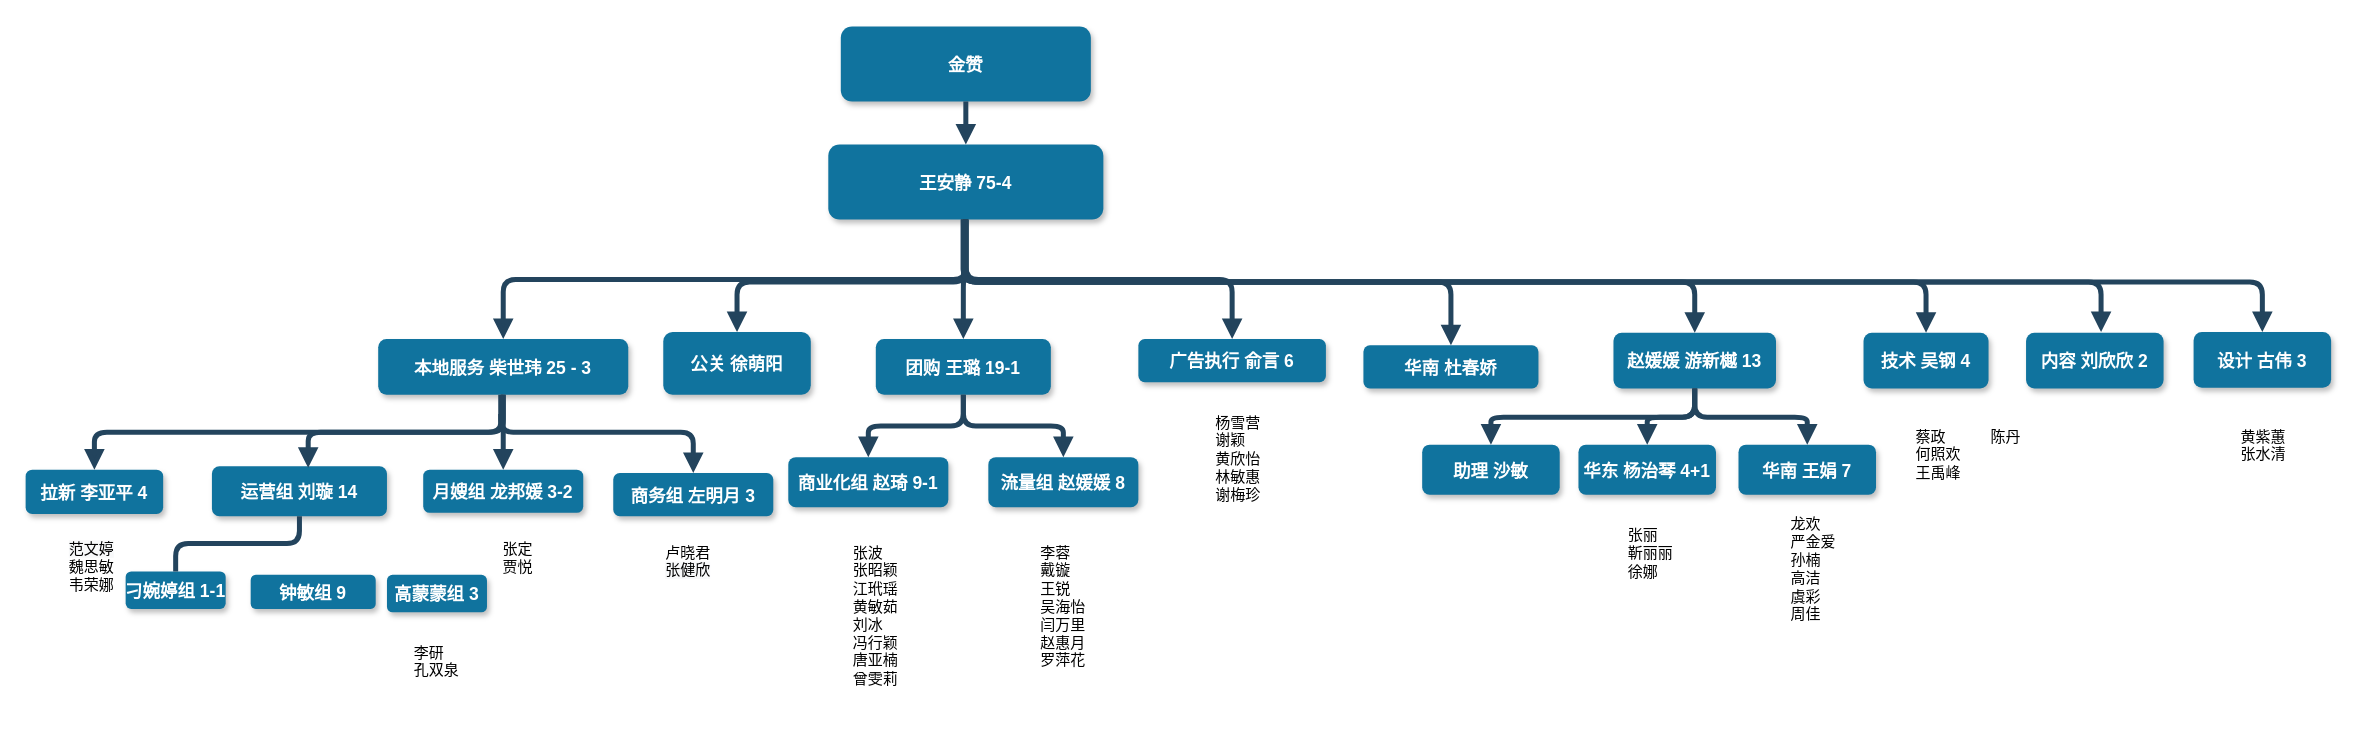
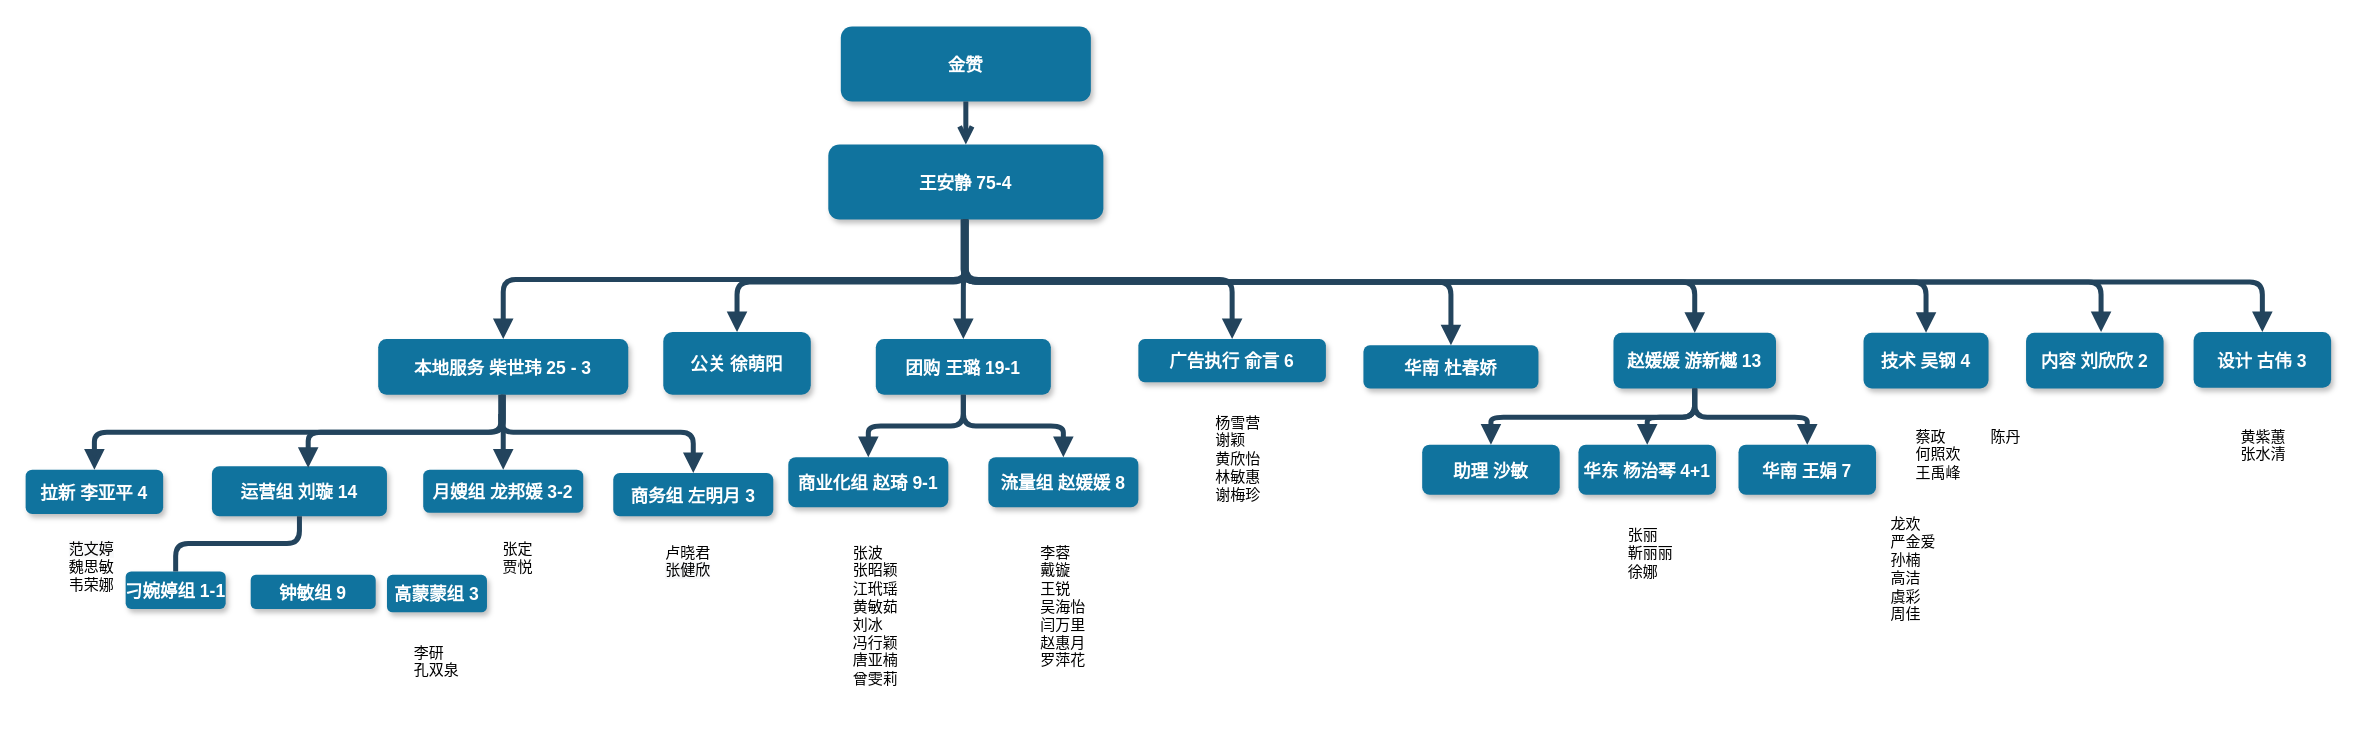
  <mxCell id="0" />
  <mxCell id="1" parent="0" />
  <mxCell id="2" value="金赞" style="rounded=1;fillColor=#10739E;strokeColor=none;shadow=1;gradientColor=none;fontStyle=1;fontColor=#FFFFFF;fontSize=14;" parent="1" vertex="1"><mxGeometry x="672" y="20.5" width="200" height="60" as="geometry" /></mxCell>
  <mxCell id="3" value="王安静 75-4" style="rounded=1;fillColor=#10739E;strokeColor=none;shadow=1;gradientColor=none;fontStyle=1;fontColor=#FFFFFF;fontSize=14;" parent="1" vertex="1"><mxGeometry x="662" y="115" width="220" height="60" as="geometry" /></mxCell>
  <mxCell id="4" value="本地服务 柴世玮 25 - 3" style="rounded=1;fillColor=#10739E;strokeColor=none;shadow=1;gradientColor=none;fontStyle=1;fontColor=#FFFFFF;fontSize=14;" parent="1" vertex="1"><mxGeometry x="302" y="270.5" width="200" height="44.5" as="geometry" /></mxCell>
  <mxCell id="5" value="团购 王璐 19-1" style="rounded=1;fillColor=#10739E;strokeColor=none;shadow=1;gradientColor=none;fontStyle=1;fontColor=#FFFFFF;fontSize=14;" parent="1" vertex="1"><mxGeometry x="700" y="270.5" width="140" height="44.5" as="geometry" /></mxCell>
  <mxCell id="6" value="广告执行 俞言 6" style="rounded=1;fillColor=#10739E;strokeColor=none;shadow=1;gradientColor=none;fontStyle=1;fontColor=#FFFFFF;fontSize=14;" parent="1" vertex="1"><mxGeometry x="910" y="270.5" width="150" height="34.5" as="geometry" /></mxCell>
  <mxCell id="7" value="华南 杜春娇" style="rounded=1;fillColor=#10739E;strokeColor=none;shadow=1;gradientColor=none;fontStyle=1;fontColor=#FFFFFF;fontSize=14;" parent="1" vertex="1"><mxGeometry x="1090" y="275.5" width="140" height="34.5" as="geometry" /></mxCell>
  <mxCell id="8" value="拉新 李亚平 4" style="rounded=1;fillColor=#10739E;strokeColor=none;shadow=1;gradientColor=none;fontStyle=1;fontColor=#FFFFFF;fontSize=14;" parent="1" vertex="1"><mxGeometry x="20" y="375" width="110" height="35.5" as="geometry" /></mxCell>
  <mxCell id="9" value="运营组 刘璇 14" style="rounded=1;fillColor=#10739E;strokeColor=none;shadow=1;gradientColor=none;fontStyle=1;fontColor=#FFFFFF;fontSize=14;" parent="1" vertex="1"><mxGeometry x="169" y="372.25" width="140" height="40" as="geometry" /></mxCell>
  <mxCell id="10" value="刁婉婷组 1-1" style="rounded=1;fillColor=#10739E;strokeColor=none;shadow=1;gradientColor=none;fontStyle=1;fontColor=#FFFFFF;fontSize=14;" parent="1" vertex="1"><mxGeometry x="100" y="456.38" width="80" height="30" as="geometry" /></mxCell>
  <mxCell id="11" value="钟敏组 9" style="rounded=1;fillColor=#10739E;strokeColor=none;shadow=1;gradientColor=none;fontStyle=1;fontColor=#FFFFFF;fontSize=14;" parent="1" vertex="1"><mxGeometry x="200" y="459.13" width="100" height="27.25" as="geometry" /></mxCell>
  <mxCell id="12" value="月嫂组 龙邦媛 3-2" style="rounded=1;fillColor=#10739E;strokeColor=none;shadow=1;gradientColor=none;fontStyle=1;fontColor=#FFFFFF;fontSize=14;" parent="1" vertex="1"><mxGeometry x="338" y="375" width="128" height="34.5" as="geometry" /></mxCell>
  <mxCell id="13" value="商业化组 赵琦 9-1" style="rounded=1;fillColor=#10739E;strokeColor=none;shadow=1;gradientColor=none;fontStyle=1;fontColor=#FFFFFF;fontSize=14;" parent="1" vertex="1"><mxGeometry x="630" y="365" width="128" height="40" as="geometry" /></mxCell>
- <mxCell id="14" value="" style="edgeStyle=elbowEdgeStyle;elbow=vertical;strokeWidth=4;endArrow=block;endFill=1;fontStyle=1;strokeColor=#23445D;" parent="1" source="2" target="3" edge="1"><mxGeometry x="22" y="165.5" width="100" height="100" as="geometry"><mxPoint x="22" y="80.5" as="sourcePoint" /><mxPoint x="122" y="-19.5" as="targetPoint" /></mxGeometry></mxCell>
+ <mxCell id="14" value="" style="edgeStyle=elbowEdgeStyle;elbow=vertical;strokeWidth=4;endArrow=open;endFill=1;fontStyle=1;strokeColor=#23445D;" parent="1" source="2" target="3" edge="1"><mxGeometry x="22" y="165.5" width="100" height="100" as="geometry"><mxPoint x="22" y="80.5" as="sourcePoint" /><mxPoint x="122" y="-19.5" as="targetPoint" /></mxGeometry></mxCell>
  <mxCell id="15" value="" style="edgeStyle=elbowEdgeStyle;elbow=vertical;strokeWidth=4;endArrow=block;endFill=1;fontStyle=1;strokeColor=#23445D;" parent="1" source="3" target="5" edge="1"><mxGeometry x="22" y="165.5" width="100" height="100" as="geometry"><mxPoint x="22" y="80.5" as="sourcePoint" /><mxPoint x="122" y="-19.5" as="targetPoint" /></mxGeometry></mxCell>
  <mxCell id="16" value="" style="edgeStyle=elbowEdgeStyle;elbow=vertical;strokeWidth=4;endArrow=block;endFill=1;fontStyle=1;strokeColor=#23445D;" parent="1" source="3" target="4" edge="1"><mxGeometry x="22" y="165.5" width="100" height="100" as="geometry"><mxPoint x="22" y="80.5" as="sourcePoint" /><mxPoint x="122" y="-19.5" as="targetPoint" /></mxGeometry></mxCell>
  <mxCell id="17" value="" style="edgeStyle=elbowEdgeStyle;elbow=vertical;strokeWidth=4;endArrow=block;endFill=1;fontStyle=1;strokeColor=#23445D;" parent="1" source="3" target="6" edge="1"><mxGeometry x="22" y="165.5" width="100" height="100" as="geometry"><mxPoint x="22" y="80.5" as="sourcePoint" /><mxPoint x="122" y="-19.5" as="targetPoint" /></mxGeometry></mxCell>
  <mxCell id="18" value="" style="edgeStyle=elbowEdgeStyle;elbow=vertical;strokeWidth=4;endArrow=none;endFill=1;fontStyle=1;strokeColor=#23445D;exitX=0.5;exitY=1;exitDx=0;exitDy=0;" parent="1" source="9" target="10" edge="1"><mxGeometry x="62" y="185.5" width="100" height="100" as="geometry"><mxPoint x="62" y="100.5" as="sourcePoint" /><mxPoint x="162" y="0.5" as="targetPoint" /></mxGeometry></mxCell>
  <mxCell id="19" value="" style="edgeStyle=elbowEdgeStyle;elbow=vertical;strokeWidth=4;endArrow=block;endFill=1;fontStyle=1;strokeColor=#23445D;exitX=0.5;exitY=1;exitDx=0;exitDy=0;entryX=0.5;entryY=0;entryDx=0;entryDy=0;" edge="1" parent="1" source="3" target="7"><mxGeometry x="32" y="175.5" width="100" height="100" as="geometry"><mxPoint x="770" y="225" as="sourcePoint" /><mxPoint x="1330" y="265" as="targetPoint" /></mxGeometry></mxCell>
  <mxCell id="20" value="高蒙蒙组 3" style="rounded=1;fillColor=#10739E;strokeColor=none;shadow=1;gradientColor=none;fontStyle=1;fontColor=#FFFFFF;fontSize=14;" vertex="1" parent="1"><mxGeometry x="309" y="459.13" width="80" height="30" as="geometry" /></mxCell>
  <mxCell id="21" value="流量组 赵媛媛 8" style="rounded=1;fillColor=#10739E;strokeColor=none;shadow=1;gradientColor=none;fontStyle=1;fontColor=#FFFFFF;fontSize=14;" vertex="1" parent="1"><mxGeometry x="790" y="365" width="120" height="40" as="geometry" /></mxCell>
  <mxCell id="22" value="赵媛媛 游新樾 13" style="rounded=1;fillColor=#10739E;strokeColor=none;shadow=1;gradientColor=none;fontStyle=1;fontColor=#FFFFFF;fontSize=14;" vertex="1" parent="1"><mxGeometry x="1290" y="265.5" width="130" height="44.5" as="geometry" /></mxCell>
  <mxCell id="23" value="技术 吴钢 4" style="rounded=1;fillColor=#10739E;strokeColor=none;shadow=1;gradientColor=none;fontStyle=1;fontColor=#FFFFFF;fontSize=14;" vertex="1" parent="1"><mxGeometry x="1490" y="265.5" width="100" height="44.5" as="geometry" /></mxCell>
  <mxCell id="24" value="华东 杨治琴 4+1" style="rounded=1;fillColor=#10739E;strokeColor=none;shadow=1;gradientColor=none;fontStyle=1;fontColor=#FFFFFF;fontSize=14;" vertex="1" parent="1"><mxGeometry x="1262" y="355" width="110" height="40" as="geometry" /></mxCell>
  <mxCell id="25" value="华南 王娟 7" style="rounded=1;fillColor=#10739E;strokeColor=none;shadow=1;gradientColor=none;fontStyle=1;fontColor=#FFFFFF;fontSize=14;" vertex="1" parent="1"><mxGeometry x="1390" y="355" width="110" height="40" as="geometry" /></mxCell>
  <mxCell id="26" value="助理 沙敏" style="rounded=1;fillColor=#10739E;strokeColor=none;shadow=1;gradientColor=none;fontStyle=1;fontColor=#FFFFFF;fontSize=14;" vertex="1" parent="1"><mxGeometry x="1137" y="355" width="110" height="40" as="geometry" /></mxCell>
  <mxCell id="27" value="" style="edgeStyle=elbowEdgeStyle;elbow=vertical;strokeWidth=4;endArrow=block;endFill=1;fontStyle=1;strokeColor=#23445D;exitX=0.5;exitY=1;exitDx=0;exitDy=0;entryX=0.5;entryY=0;entryDx=0;entryDy=0;" edge="1" parent="1" source="4" target="8"><mxGeometry x="-218" y="-109.5" width="100" height="100" as="geometry"><mxPoint x="372" y="375.5" as="sourcePoint" /><mxPoint x="80" y="360" as="targetPoint" /><Array as="points"><mxPoint x="240" y="345" /></Array></mxGeometry></mxCell>
  <mxCell id="28" value="" style="edgeStyle=elbowEdgeStyle;elbow=vertical;strokeWidth=4;endArrow=block;endFill=1;fontStyle=1;strokeColor=#23445D;exitX=0.5;exitY=1;exitDx=0;exitDy=0;entryX=0.55;entryY=0.033;entryDx=0;entryDy=0;entryPerimeter=0;" edge="1" parent="1" target="9"><mxGeometry x="-220" y="-109.5" width="100" height="100" as="geometry"><mxPoint x="400" y="330.5" as="sourcePoint" /><mxPoint x="73" y="370.5" as="targetPoint" /><Array as="points"><mxPoint x="238" y="345" /></Array></mxGeometry></mxCell>
  <mxCell id="29" value="" style="edgeStyle=elbowEdgeStyle;elbow=vertical;strokeWidth=4;endArrow=block;endFill=1;fontStyle=1;strokeColor=#23445D;entryX=0.5;entryY=0;entryDx=0;entryDy=0;" edge="1" parent="1" target="12"><mxGeometry x="-210" y="-99.5" width="100" height="100" as="geometry"><mxPoint x="402" y="315" as="sourcePoint" /><mxPoint x="287" y="386.32" as="targetPoint" /><Array as="points" /></mxGeometry></mxCell>
  <mxCell id="30" value="&lt;span style=&quot;color: rgb(0 , 0 , 0) ; font-family: &amp;#34;helvetica&amp;#34; ; font-size: 12px ; font-style: normal ; font-weight: 400 ; letter-spacing: normal ; text-align: left ; text-indent: 0px ; text-transform: none ; word-spacing: 0px ; background-color: rgb(248 , 249 , 250) ; display: inline ; float: none&quot;&gt;范文婷&lt;br&gt;&lt;/span&gt;&lt;font face=&quot;helvetica&quot;&gt;魏思敏&lt;br&gt;&lt;/font&gt;韦荣娜&lt;font face=&quot;helvetica&quot;&gt;&lt;br&gt;&lt;/font&gt;" style="text;whiteSpace=wrap;html=1;" vertex="1" parent="1"><mxGeometry x="52.5" y="425" width="45" height="57.24" as="geometry" /></mxCell>
  <mxCell id="31" value="卢晓君&lt;br style=&quot;color: rgb(0 , 0 , 0) ; font-family: &amp;#34;helvetica&amp;#34; ; font-size: 12px ; font-style: normal ; font-weight: 400 ; letter-spacing: normal ; text-align: left ; text-indent: 0px ; text-transform: none ; word-spacing: 0px ; background-color: rgb(248 , 249 , 250)&quot;&gt;&lt;span style=&quot;color: rgb(0 , 0 , 0) ; font-family: &amp;#34;helvetica&amp;#34; ; font-size: 12px ; font-style: normal ; font-weight: 400 ; letter-spacing: normal ; text-align: left ; text-indent: 0px ; text-transform: none ; word-spacing: 0px ; background-color: rgb(248 , 249 , 250) ; display: inline ; float: none&quot;&gt;张健欣&lt;/span&gt;" style="text;whiteSpace=wrap;html=1;" vertex="1" parent="1"><mxGeometry x="530" y="427.76" width="60" height="40" as="geometry" /></mxCell>
  <mxCell id="32" value="商务组 左明月 3" style="rounded=1;fillColor=#10739E;strokeColor=none;shadow=1;gradientColor=none;fontStyle=1;fontColor=#FFFFFF;fontSize=14;" vertex="1" parent="1"><mxGeometry x="490" y="377.75" width="128" height="34.5" as="geometry" /></mxCell>
  <mxCell id="33" value="李研&lt;br&gt;孔双泉" style="text;whiteSpace=wrap;html=1;" vertex="1" parent="1"><mxGeometry x="329" y="507.76" width="40" height="30" as="geometry" /></mxCell>
  <mxCell id="34" value="公关 徐萌阳" style="rounded=1;fillColor=#10739E;strokeColor=none;shadow=1;gradientColor=none;fontStyle=1;fontColor=#FFFFFF;fontSize=14;" vertex="1" parent="1"><mxGeometry x="530" y="265" width="118" height="50" as="geometry" /></mxCell>
  <mxCell id="35" value="内容 刘欣欣 2" style="rounded=1;fillColor=#10739E;strokeColor=none;shadow=1;gradientColor=none;fontStyle=1;fontColor=#FFFFFF;fontSize=14;" vertex="1" parent="1"><mxGeometry x="1620" y="265.5" width="110" height="44.5" as="geometry" /></mxCell>
  <mxCell id="36" value="陈丹" style="text;whiteSpace=wrap;html=1;" vertex="1" parent="1"><mxGeometry x="1590" y="335" width="40" height="30" as="geometry" /></mxCell>
  <mxCell id="37" value="杨雪营&lt;br&gt;谢颖&lt;br&gt;黄欣怡&lt;br&gt;林敏惠&lt;br&gt;谢梅珍" style="text;whiteSpace=wrap;html=1;" vertex="1" parent="1"><mxGeometry x="970" y="323.62" width="60" height="90" as="geometry" /></mxCell>
  <mxCell id="38" value="张丽&lt;br&gt;靳丽丽&lt;br&gt;徐娜" style="text;whiteSpace=wrap;html=1;" vertex="1" parent="1"><mxGeometry x="1300" y="413.62" width="50" height="50" as="geometry" /></mxCell>
  <mxCell id="39" value="李蓉&lt;br&gt;戴镟&lt;br&gt;王锐&lt;br&gt;吴海怡&lt;br&gt;闫万里&lt;br&gt;赵惠月&lt;br&gt;罗萍花" style="text;whiteSpace=wrap;html=1;" vertex="1" parent="1"><mxGeometry x="830" y="427.76" width="52" height="140" as="geometry" /></mxCell>
  <mxCell id="40" value="张波&lt;br&gt;张昭颖&lt;br&gt;江玳瑶&lt;br&gt;黄敏茹&lt;br&gt;刘冰&lt;br&gt;冯行颖&lt;br&gt;唐亚楠&lt;br&gt;曾雯莉" style="text;whiteSpace=wrap;html=1;" vertex="1" parent="1"><mxGeometry x="680" y="427.76" width="50" height="110" as="geometry" /></mxCell>
  <mxCell id="41" value="张定&lt;br&gt;贾悦" style="text;whiteSpace=wrap;html=1;" vertex="1" parent="1"><mxGeometry x="400" y="425" width="40" height="42.76" as="geometry" /></mxCell>
  <mxCell id="42" value="" style="edgeStyle=elbowEdgeStyle;elbow=vertical;strokeWidth=4;endArrow=block;endFill=1;fontStyle=1;strokeColor=#23445D;entryX=0.5;entryY=0;entryDx=0;entryDy=0;" edge="1" parent="1" target="32"><mxGeometry x="-210" y="-99.5" width="100" height="100" as="geometry"><mxPoint x="400" y="315" as="sourcePoint" /><mxPoint x="256" y="383.57" as="targetPoint" /><Array as="points"><mxPoint x="480" y="345" /></Array></mxGeometry></mxCell>
  <mxCell id="43" value="蔡政&lt;br&gt;何照欢&lt;br&gt;王禹峰" style="text;whiteSpace=wrap;html=1;" vertex="1" parent="1"><mxGeometry x="1530" y="335" width="50" height="60" as="geometry" /></mxCell>
  <mxCell id="44" value="" style="edgeStyle=elbowEdgeStyle;elbow=vertical;strokeWidth=4;endArrow=block;endFill=1;fontStyle=1;strokeColor=#23445D;entryX=0.5;entryY=0;entryDx=0;entryDy=0;exitX=0.5;exitY=1;exitDx=0;exitDy=0;" edge="1" parent="1" source="5" target="13"><mxGeometry x="32" y="175.5" width="100" height="100" as="geometry"><mxPoint x="782" y="185" as="sourcePoint" /><mxPoint x="782" y="280.5" as="targetPoint" /></mxGeometry></mxCell>
  <mxCell id="45" value="" style="edgeStyle=elbowEdgeStyle;elbow=vertical;strokeWidth=4;endArrow=block;endFill=1;fontStyle=1;strokeColor=#23445D;entryX=0.5;entryY=0;entryDx=0;entryDy=0;exitX=0.5;exitY=1;exitDx=0;exitDy=0;" edge="1" parent="1" source="5" target="21"><mxGeometry x="42" y="185.5" width="100" height="100" as="geometry"><mxPoint x="782" y="340.5" as="sourcePoint" /><mxPoint x="704" y="375" as="targetPoint" /></mxGeometry></mxCell>
  <mxCell id="46" value="" style="edgeStyle=elbowEdgeStyle;elbow=vertical;strokeWidth=4;endArrow=block;endFill=1;fontStyle=1;strokeColor=#23445D;entryX=0.5;entryY=0;entryDx=0;entryDy=0;exitX=0.5;exitY=1;exitDx=0;exitDy=0;" edge="1" parent="1" source="22" target="26"><mxGeometry x="508" y="165.5" width="100" height="100" as="geometry"><mxPoint x="1248" y="320.5" as="sourcePoint" /><mxPoint x="1170" y="355" as="targetPoint" /></mxGeometry></mxCell>
  <mxCell id="47" value="" style="edgeStyle=elbowEdgeStyle;elbow=vertical;strokeWidth=4;endArrow=block;endFill=1;fontStyle=1;strokeColor=#23445D;entryX=0.5;entryY=0;entryDx=0;entryDy=0;exitX=0.5;exitY=1;exitDx=0;exitDy=0;" edge="1" parent="1" source="22" target="24"><mxGeometry x="518" y="175.5" width="100" height="100" as="geometry"><mxPoint x="1365" y="320" as="sourcePoint" /><mxPoint x="1202" y="365" as="targetPoint" /></mxGeometry></mxCell>
  <mxCell id="48" value="" style="edgeStyle=elbowEdgeStyle;elbow=vertical;strokeWidth=4;endArrow=block;endFill=1;fontStyle=1;strokeColor=#23445D;entryX=0.5;entryY=0;entryDx=0;entryDy=0;exitX=0.5;exitY=1;exitDx=0;exitDy=0;" edge="1" parent="1" source="22" target="25"><mxGeometry x="518" y="175.5" width="100" height="100" as="geometry"><mxPoint x="1350" y="320" as="sourcePoint" /><mxPoint x="1202" y="365" as="targetPoint" /></mxGeometry></mxCell>
- <mxCell id="49" value="龙欢&lt;br&gt;严金爱&lt;br&gt;孙楠&lt;br&gt;高洁&lt;br&gt;虞彩&lt;br&gt;周佳" style="text;whiteSpace=wrap;html=1;" vertex="1" parent="1"><mxGeometry x="1430" y="405" width="40" height="101.38" as="geometry" /></mxCell>
+ <mxCell id="49" value="龙欢&lt;br&gt;严金爱&lt;br&gt;孙楠&lt;br&gt;高洁&lt;br&gt;虞彩&lt;br&gt;周佳" style="text;whiteSpace=wrap;html=1;" vertex="1" parent="1"><mxGeometry x="1510" y="405" width="40" height="101.38" as="geometry" /></mxCell>
  <mxCell id="50" value="" style="edgeStyle=elbowEdgeStyle;elbow=vertical;strokeWidth=4;endArrow=block;endFill=1;fontStyle=1;strokeColor=#23445D;entryX=0.5;entryY=0;entryDx=0;entryDy=0;" edge="1" parent="1" target="23"><mxGeometry x="170" y="125.5" width="100" height="100" as="geometry"><mxPoint x="770" y="175" as="sourcePoint" /><mxPoint x="1330" y="220.5" as="targetPoint" /><Array as="points"><mxPoint x="1230" y="225" /></Array></mxGeometry></mxCell>
  <mxCell id="51" value="" style="edgeStyle=elbowEdgeStyle;elbow=vertical;strokeWidth=4;endArrow=block;endFill=1;fontStyle=1;strokeColor=#23445D;exitX=0.5;exitY=1;exitDx=0;exitDy=0;" edge="1" parent="1" source="3"><mxGeometry x="180" y="135.5" width="100" height="100" as="geometry"><mxPoint x="780" y="185" as="sourcePoint" /><mxPoint x="1680" y="265" as="targetPoint" /><Array as="points"><mxPoint x="1560" y="225" /><mxPoint x="1240" y="235" /></Array></mxGeometry></mxCell>
  <mxCell id="52" value="" style="edgeStyle=elbowEdgeStyle;elbow=vertical;strokeWidth=4;endArrow=block;endFill=1;fontStyle=1;strokeColor=#23445D;exitX=0.5;exitY=1;exitDx=0;exitDy=0;entryX=0.5;entryY=0;entryDx=0;entryDy=0;" edge="1" parent="1" source="3" target="34"><mxGeometry x="42" y="185.5" width="100" height="100" as="geometry"><mxPoint x="782" y="185" as="sourcePoint" /><mxPoint x="1170" y="285.5" as="targetPoint" /><Array as="points"><mxPoint x="690" y="225" /></Array></mxGeometry></mxCell>
  <mxCell id="53" value="" style="edgeStyle=elbowEdgeStyle;elbow=vertical;strokeWidth=4;endArrow=block;endFill=1;fontStyle=1;strokeColor=#23445D;entryX=0.5;entryY=0;entryDx=0;entryDy=0;" edge="1" parent="1" target="22"><mxGeometry x="52" y="195.5" width="100" height="100" as="geometry"><mxPoint x="770" y="175" as="sourcePoint" /><mxPoint x="1180" y="295.5" as="targetPoint" /><Array as="points"><mxPoint x="1220" y="225" /></Array></mxGeometry></mxCell>
  <mxCell id="54" value="设计 古伟 3" style="rounded=1;fillColor=#10739E;strokeColor=none;shadow=1;gradientColor=none;fontStyle=1;fontColor=#FFFFFF;fontSize=14;" vertex="1" parent="1"><mxGeometry x="1754" y="265" width="110" height="44.5" as="geometry" /></mxCell>
  <mxCell id="55" value="" style="edgeStyle=elbowEdgeStyle;elbow=vertical;strokeWidth=4;endArrow=block;endFill=1;fontStyle=1;strokeColor=#23445D;entryX=0.5;entryY=0;entryDx=0;entryDy=0;" edge="1" parent="1" target="54"><mxGeometry x="190" y="145.5" width="100" height="100" as="geometry"><mxPoint x="770" y="175" as="sourcePoint" /><mxPoint x="1690" y="275" as="targetPoint" /><Array as="points"><mxPoint x="1290" y="225" /><mxPoint x="1250" y="245" /></Array></mxGeometry></mxCell>
  <mxCell id="56" value="黄紫蕙&lt;br&gt;张水清" style="text;whiteSpace=wrap;html=1;" vertex="1" parent="1"><mxGeometry x="1790" y="335" width="60" height="30" as="geometry" /></mxCell>
